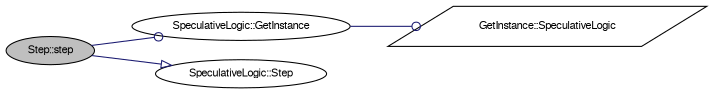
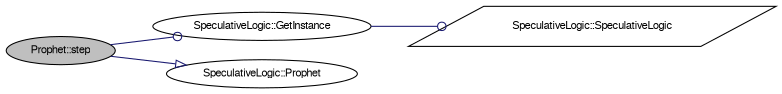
  digraph {
    rankdir=LR
    node [color=black fillcolor=white fontname=FreeSans fontsize=10 shape=ellipse style=filled]
    edge [arrowhead=odot color=midnightblue fontname=FreeSans fontsize=10 labelfontname=FreeSans labelfontsize=10 style=solid]
-   n1 [fillcolor=grey75 fontcolor=black height=0.2 label="Step::step" width=0.4]
+   n1 [fillcolor=grey75 fontcolor=black height=0.2 label="Prophet::step" width=0.4]
    n2 [height=0.2 label="SpeculativeLogic::GetInstance" width=0.4]
-   n3 [height=0.2 label="SpeculativeLogic::Step" width=0.4]
-   n4 [height=0.2 label="GetInstance::SpeculativeLogic" shape=parallelogram width=0.4]
+   n3 [height=0.2 label="SpeculativeLogic::Prophet" width=0.4]
+   n4 [height=0.2 label="SpeculativeLogic::SpeculativeLogic" shape=parallelogram width=0.4]
    n1 -> n2
    n1 -> n3 [arrowhead=onormal]
    n2 -> n4
  }
